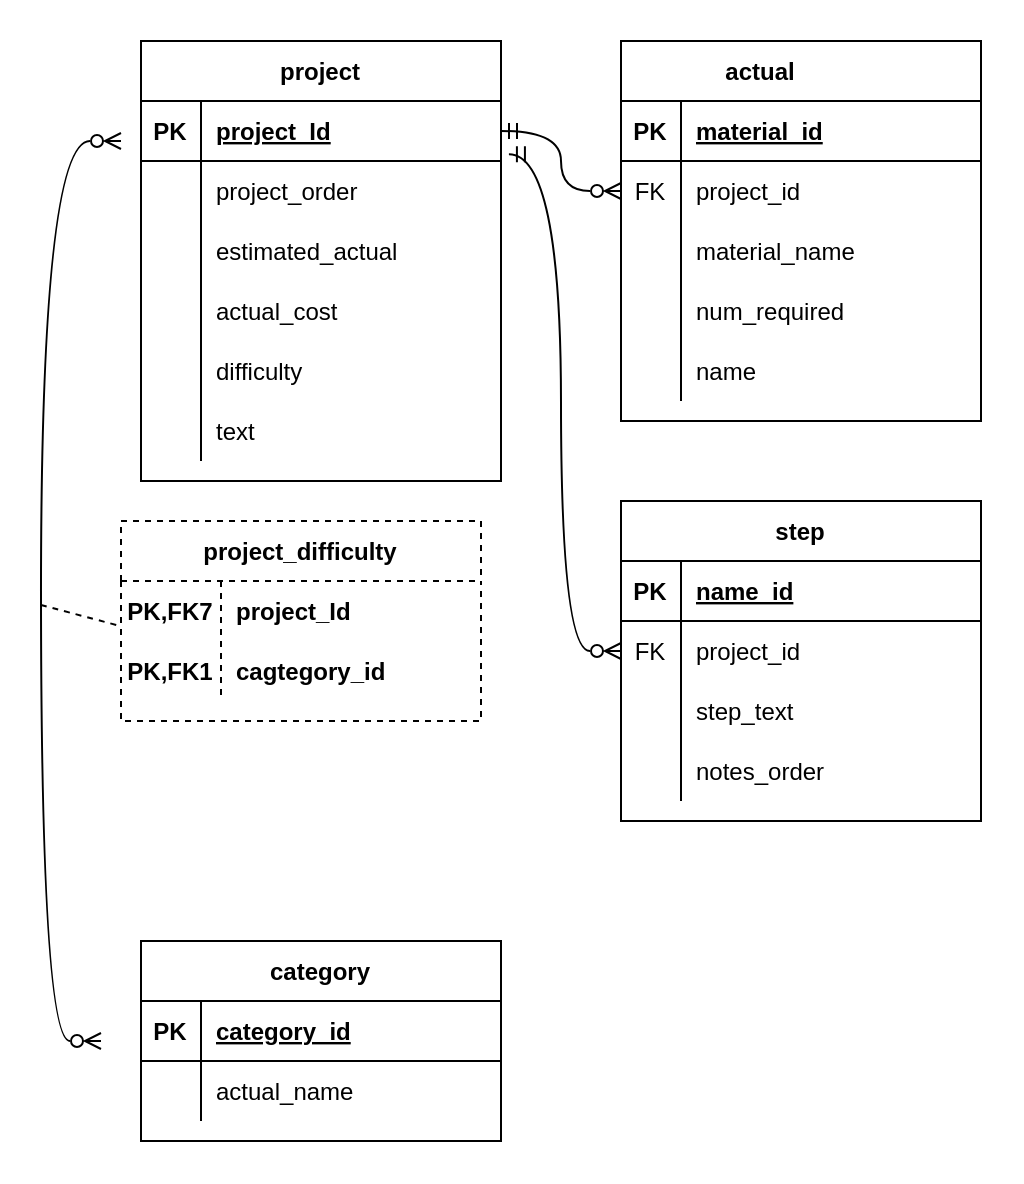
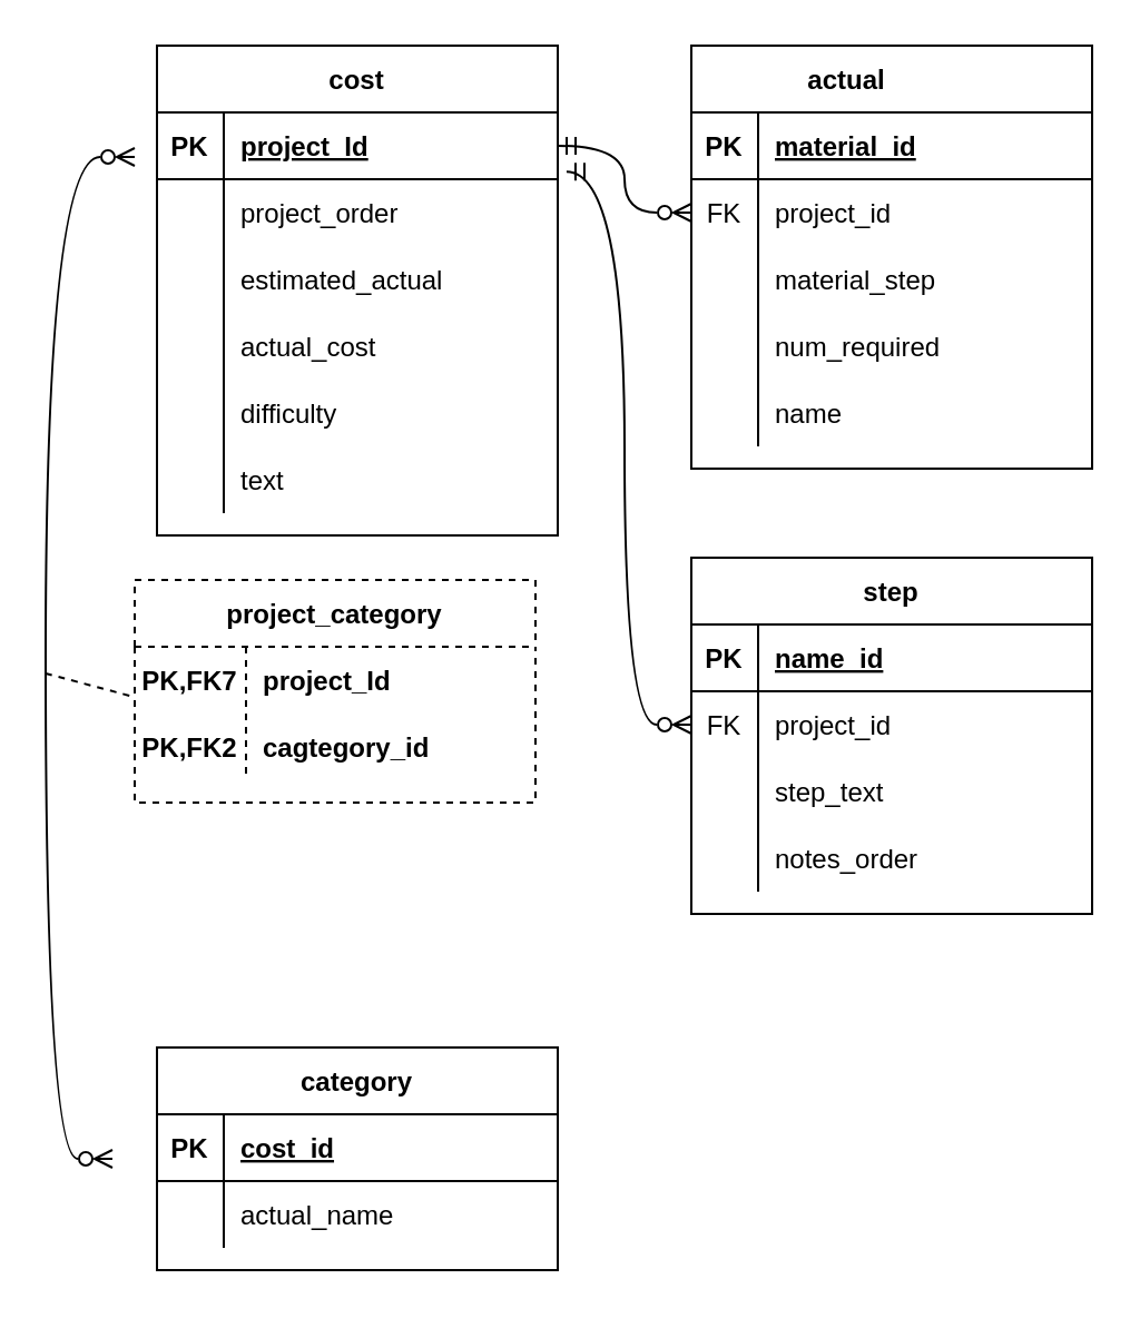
  <mxCell id="0" />
  <mxCell id="1" parent="0" />
- <mxCell id="2" value="project" style="shape=table;startSize=30;container=1;collapsible=1;childLayout=tableLayout;fixedRows=1;rowLines=0;fontStyle=1;align=center;resizeLast=1;" parent="1" vertex="1"><mxGeometry x="70" y="20" width="180" height="220" as="geometry" /></mxCell>
+ <mxCell id="2" value="cost" style="shape=table;startSize=30;container=1;collapsible=1;childLayout=tableLayout;fixedRows=1;rowLines=0;fontStyle=1;align=center;resizeLast=1;" parent="1" vertex="1"><mxGeometry x="70" y="20" width="180" height="220" as="geometry" /></mxCell>
  <mxCell id="3" value="" style="shape=tableRow;horizontal=0;startSize=0;swimlaneHead=0;swimlaneBody=0;fillColor=none;collapsible=0;dropTarget=0;points=[[0,0.5],[1,0.5]];portConstraint=eastwest;top=0;left=0;right=0;bottom=1;" parent="2" vertex="1"><mxGeometry y="30" width="180" height="30" as="geometry" /></mxCell>
  <mxCell id="4" value="PK" style="shape=partialRectangle;connectable=0;fillColor=none;top=0;left=0;bottom=0;right=0;fontStyle=1;overflow=hidden;" parent="3" vertex="1"><mxGeometry width="30" height="30" as="geometry"><mxRectangle width="30" height="30" as="alternateBounds" /></mxGeometry></mxCell>
  <mxCell id="5" value="project_Id" style="shape=partialRectangle;connectable=0;fillColor=none;top=0;left=0;bottom=0;right=0;align=left;spacingLeft=6;fontStyle=5;overflow=hidden;" parent="3" vertex="1"><mxGeometry x="30" width="150" height="30" as="geometry"><mxRectangle width="150" height="30" as="alternateBounds" /></mxGeometry></mxCell>
  <mxCell id="6" style="shape=tableRow;horizontal=0;startSize=0;swimlaneHead=0;swimlaneBody=0;fillColor=none;collapsible=0;dropTarget=0;points=[[0,0.5],[1,0.5]];portConstraint=eastwest;top=0;left=0;right=0;bottom=1;strokeColor=none;" parent="2" vertex="1"><mxGeometry y="60" width="180" height="30" as="geometry" /></mxCell>
  <mxCell id="7" style="shape=partialRectangle;connectable=0;fillColor=none;top=0;left=0;bottom=0;right=0;fontStyle=1;overflow=hidden;" parent="6" vertex="1"><mxGeometry width="30" height="30" as="geometry"><mxRectangle width="30" height="30" as="alternateBounds" /></mxGeometry></mxCell>
  <mxCell id="8" value="project_order" style="shape=partialRectangle;connectable=0;fillColor=none;top=0;left=0;bottom=0;right=0;align=left;spacingLeft=6;fontStyle=0;overflow=hidden;" parent="6" vertex="1"><mxGeometry x="30" width="150" height="30" as="geometry"><mxRectangle width="150" height="30" as="alternateBounds" /></mxGeometry></mxCell>
  <mxCell id="9" value="" style="shape=tableRow;horizontal=0;startSize=0;swimlaneHead=0;swimlaneBody=0;fillColor=none;collapsible=0;dropTarget=0;points=[[0,0.5],[1,0.5]];portConstraint=eastwest;top=0;left=0;right=0;bottom=0;" parent="2" vertex="1"><mxGeometry y="90" width="180" height="30" as="geometry" /></mxCell>
  <mxCell id="10" value="" style="shape=partialRectangle;connectable=0;fillColor=none;top=0;left=0;bottom=0;right=0;editable=1;overflow=hidden;" parent="9" vertex="1"><mxGeometry width="30" height="30" as="geometry"><mxRectangle width="30" height="30" as="alternateBounds" /></mxGeometry></mxCell>
  <mxCell id="11" value="estimated_actual" style="shape=partialRectangle;connectable=0;fillColor=none;top=0;left=0;bottom=0;right=0;align=left;spacingLeft=6;overflow=hidden;" parent="9" vertex="1"><mxGeometry x="30" width="150" height="30" as="geometry"><mxRectangle width="150" height="30" as="alternateBounds" /></mxGeometry></mxCell>
  <mxCell id="12" value="" style="shape=tableRow;horizontal=0;startSize=0;swimlaneHead=0;swimlaneBody=0;fillColor=none;collapsible=0;dropTarget=0;points=[[0,0.5],[1,0.5]];portConstraint=eastwest;top=0;left=0;right=0;bottom=0;" parent="2" vertex="1"><mxGeometry y="120" width="180" height="30" as="geometry" /></mxCell>
  <mxCell id="13" value="" style="shape=partialRectangle;connectable=0;fillColor=none;top=0;left=0;bottom=0;right=0;editable=1;overflow=hidden;" parent="12" vertex="1"><mxGeometry width="30" height="30" as="geometry"><mxRectangle width="30" height="30" as="alternateBounds" /></mxGeometry></mxCell>
  <mxCell id="14" value="actual_cost" style="shape=partialRectangle;connectable=0;fillColor=none;top=0;left=0;bottom=0;right=0;align=left;spacingLeft=6;overflow=hidden;" parent="12" vertex="1"><mxGeometry x="30" width="150" height="30" as="geometry"><mxRectangle width="150" height="30" as="alternateBounds" /></mxGeometry></mxCell>
  <mxCell id="15" value="" style="shape=tableRow;horizontal=0;startSize=0;swimlaneHead=0;swimlaneBody=0;fillColor=none;collapsible=0;dropTarget=0;points=[[0,0.5],[1,0.5]];portConstraint=eastwest;top=0;left=0;right=0;bottom=0;" parent="2" vertex="1"><mxGeometry y="150" width="180" height="30" as="geometry" /></mxCell>
  <mxCell id="16" value="" style="shape=partialRectangle;connectable=0;fillColor=none;top=0;left=0;bottom=0;right=0;editable=1;overflow=hidden;" parent="15" vertex="1"><mxGeometry width="30" height="30" as="geometry"><mxRectangle width="30" height="30" as="alternateBounds" /></mxGeometry></mxCell>
  <mxCell id="17" value="difficulty" style="shape=partialRectangle;connectable=0;fillColor=none;top=0;left=0;bottom=0;right=0;align=left;spacingLeft=6;overflow=hidden;" parent="15" vertex="1"><mxGeometry x="30" width="150" height="30" as="geometry"><mxRectangle width="150" height="30" as="alternateBounds" /></mxGeometry></mxCell>
  <mxCell id="18" style="shape=tableRow;horizontal=0;startSize=0;swimlaneHead=0;swimlaneBody=0;fillColor=none;collapsible=0;dropTarget=0;points=[[0,0.5],[1,0.5]];portConstraint=eastwest;top=0;left=0;right=0;bottom=0;" parent="2" vertex="1"><mxGeometry y="180" width="180" height="30" as="geometry" /></mxCell>
  <mxCell id="19" style="shape=partialRectangle;connectable=0;fillColor=none;top=0;left=0;bottom=0;right=0;editable=1;overflow=hidden;" parent="18" vertex="1"><mxGeometry width="30" height="30" as="geometry"><mxRectangle width="30" height="30" as="alternateBounds" /></mxGeometry></mxCell>
  <mxCell id="20" value="text" style="shape=partialRectangle;connectable=0;fillColor=none;top=0;left=0;bottom=0;right=0;align=left;spacingLeft=6;overflow=hidden;" parent="18" vertex="1"><mxGeometry x="30" width="150" height="30" as="geometry"><mxRectangle width="150" height="30" as="alternateBounds" /></mxGeometry></mxCell>
  <mxCell id="21" value="    actual                " style="shape=table;startSize=30;container=1;collapsible=1;childLayout=tableLayout;fixedRows=1;rowLines=0;fontStyle=1;align=center;resizeLast=1;" parent="1" vertex="1"><mxGeometry x="310" y="20" width="180" height="190" as="geometry" /></mxCell>
  <mxCell id="22" value="" style="shape=tableRow;horizontal=0;startSize=0;swimlaneHead=0;swimlaneBody=0;fillColor=none;collapsible=0;dropTarget=0;points=[[0,0.5],[1,0.5]];portConstraint=eastwest;top=0;left=0;right=0;bottom=1;" parent="21" vertex="1"><mxGeometry y="30" width="180" height="30" as="geometry" /></mxCell>
  <mxCell id="23" value="PK" style="shape=partialRectangle;connectable=0;fillColor=none;top=0;left=0;bottom=0;right=0;fontStyle=1;overflow=hidden;" parent="22" vertex="1"><mxGeometry width="30" height="30" as="geometry"><mxRectangle width="30" height="30" as="alternateBounds" /></mxGeometry></mxCell>
  <mxCell id="24" value="material_id" style="shape=partialRectangle;connectable=0;fillColor=none;top=0;left=0;bottom=0;right=0;align=left;spacingLeft=6;fontStyle=5;overflow=hidden;" parent="22" vertex="1"><mxGeometry x="30" width="150" height="30" as="geometry"><mxRectangle width="150" height="30" as="alternateBounds" /></mxGeometry></mxCell>
  <mxCell id="25" value="" style="shape=tableRow;horizontal=0;startSize=0;swimlaneHead=0;swimlaneBody=0;fillColor=none;collapsible=0;dropTarget=0;points=[[0,0.5],[1,0.5]];portConstraint=eastwest;top=0;left=0;right=0;bottom=0;" parent="21" vertex="1"><mxGeometry y="60" width="180" height="30" as="geometry" /></mxCell>
  <mxCell id="26" value="FK" style="shape=partialRectangle;connectable=0;fillColor=none;top=0;left=0;bottom=0;right=0;editable=1;overflow=hidden;" parent="25" vertex="1"><mxGeometry width="30" height="30" as="geometry"><mxRectangle width="30" height="30" as="alternateBounds" /></mxGeometry></mxCell>
  <mxCell id="27" value="project_id" style="shape=partialRectangle;connectable=0;fillColor=none;top=0;left=0;bottom=0;right=0;align=left;spacingLeft=6;overflow=hidden;" parent="25" vertex="1"><mxGeometry x="30" width="150" height="30" as="geometry"><mxRectangle width="150" height="30" as="alternateBounds" /></mxGeometry></mxCell>
  <mxCell id="28" value="" style="shape=tableRow;horizontal=0;startSize=0;swimlaneHead=0;swimlaneBody=0;fillColor=none;collapsible=0;dropTarget=0;points=[[0,0.5],[1,0.5]];portConstraint=eastwest;top=0;left=0;right=0;bottom=0;" parent="21" vertex="1"><mxGeometry y="90" width="180" height="30" as="geometry" /></mxCell>
  <mxCell id="29" value="" style="shape=partialRectangle;connectable=0;fillColor=none;top=0;left=0;bottom=0;right=0;editable=1;overflow=hidden;" parent="28" vertex="1"><mxGeometry width="30" height="30" as="geometry"><mxRectangle width="30" height="30" as="alternateBounds" /></mxGeometry></mxCell>
- <mxCell id="30" value="material_name" style="shape=partialRectangle;connectable=0;fillColor=none;top=0;left=0;bottom=0;right=0;align=left;spacingLeft=6;overflow=hidden;" parent="28" vertex="1"><mxGeometry x="30" width="150" height="30" as="geometry"><mxRectangle width="150" height="30" as="alternateBounds" /></mxGeometry></mxCell>
+ <mxCell id="30" value="material_step" style="shape=partialRectangle;connectable=0;fillColor=none;top=0;left=0;bottom=0;right=0;align=left;spacingLeft=6;overflow=hidden;" parent="28" vertex="1"><mxGeometry x="30" width="150" height="30" as="geometry"><mxRectangle width="150" height="30" as="alternateBounds" /></mxGeometry></mxCell>
  <mxCell id="31" value="" style="shape=tableRow;horizontal=0;startSize=0;swimlaneHead=0;swimlaneBody=0;fillColor=none;collapsible=0;dropTarget=0;points=[[0,0.5],[1,0.5]];portConstraint=eastwest;top=0;left=0;right=0;bottom=0;" parent="21" vertex="1"><mxGeometry y="120" width="180" height="30" as="geometry" /></mxCell>
  <mxCell id="32" value="" style="shape=partialRectangle;connectable=0;fillColor=none;top=0;left=0;bottom=0;right=0;editable=1;overflow=hidden;" parent="31" vertex="1"><mxGeometry width="30" height="30" as="geometry"><mxRectangle width="30" height="30" as="alternateBounds" /></mxGeometry></mxCell>
  <mxCell id="33" value="num_required" style="shape=partialRectangle;connectable=0;fillColor=none;top=0;left=0;bottom=0;right=0;align=left;spacingLeft=6;overflow=hidden;" parent="31" vertex="1"><mxGeometry x="30" width="150" height="30" as="geometry"><mxRectangle width="150" height="30" as="alternateBounds" /></mxGeometry></mxCell>
  <mxCell id="34" style="shape=tableRow;horizontal=0;startSize=0;swimlaneHead=0;swimlaneBody=0;fillColor=none;collapsible=0;dropTarget=0;points=[[0,0.5],[1,0.5]];portConstraint=eastwest;top=0;left=0;right=0;bottom=0;" parent="21" vertex="1"><mxGeometry y="150" width="180" height="30" as="geometry" /></mxCell>
  <mxCell id="35" style="shape=partialRectangle;connectable=0;fillColor=none;top=0;left=0;bottom=0;right=0;editable=1;overflow=hidden;" parent="34" vertex="1"><mxGeometry width="30" height="30" as="geometry"><mxRectangle width="30" height="30" as="alternateBounds" /></mxGeometry></mxCell>
  <mxCell id="36" value="name" style="shape=partialRectangle;connectable=0;fillColor=none;top=0;left=0;bottom=0;right=0;align=left;spacingLeft=6;overflow=hidden;" parent="34" vertex="1"><mxGeometry x="30" width="150" height="30" as="geometry"><mxRectangle width="150" height="30" as="alternateBounds" /></mxGeometry></mxCell>
  <mxCell id="37" value="" style="endArrow=ERzeroToMany;html=1;rounded=0;entryX=0;entryY=0.5;entryDx=0;entryDy=0;exitX=1;exitY=0.5;exitDx=0;exitDy=0;endFill=0;startArrow=ERmandOne;startFill=0;edgeStyle=orthogonalEdgeStyle;curved=1;" parent="1" source="3" target="25" edge="1"><mxGeometry width="50" height="50" relative="1" as="geometry"><mxPoint x="180" y="250" as="sourcePoint" /><mxPoint x="230" y="200" as="targetPoint" /></mxGeometry></mxCell>
  <mxCell id="38" value="step" style="shape=table;startSize=30;container=1;collapsible=1;childLayout=tableLayout;fixedRows=1;rowLines=0;fontStyle=1;align=center;resizeLast=1;" parent="1" vertex="1"><mxGeometry x="310" y="250" width="180" height="160" as="geometry" /></mxCell>
  <mxCell id="39" value="" style="shape=tableRow;horizontal=0;startSize=0;swimlaneHead=0;swimlaneBody=0;fillColor=none;collapsible=0;dropTarget=0;points=[[0,0.5],[1,0.5]];portConstraint=eastwest;top=0;left=0;right=0;bottom=1;" parent="38" vertex="1"><mxGeometry y="30" width="180" height="30" as="geometry" /></mxCell>
  <mxCell id="40" value="PK" style="shape=partialRectangle;connectable=0;fillColor=none;top=0;left=0;bottom=0;right=0;fontStyle=1;overflow=hidden;" parent="39" vertex="1"><mxGeometry width="30" height="30" as="geometry"><mxRectangle width="30" height="30" as="alternateBounds" /></mxGeometry></mxCell>
  <mxCell id="41" value="name_id" style="shape=partialRectangle;connectable=0;fillColor=none;top=0;left=0;bottom=0;right=0;align=left;spacingLeft=6;fontStyle=5;overflow=hidden;" parent="39" vertex="1"><mxGeometry x="30" width="150" height="30" as="geometry"><mxRectangle width="150" height="30" as="alternateBounds" /></mxGeometry></mxCell>
  <mxCell id="42" value="" style="shape=tableRow;horizontal=0;startSize=0;swimlaneHead=0;swimlaneBody=0;fillColor=none;collapsible=0;dropTarget=0;points=[[0,0.5],[1,0.5]];portConstraint=eastwest;top=0;left=0;right=0;bottom=0;" parent="38" vertex="1"><mxGeometry y="60" width="180" height="30" as="geometry" /></mxCell>
  <mxCell id="43" value="FK" style="shape=partialRectangle;connectable=0;fillColor=none;top=0;left=0;bottom=0;right=0;editable=1;overflow=hidden;" parent="42" vertex="1"><mxGeometry width="30" height="30" as="geometry"><mxRectangle width="30" height="30" as="alternateBounds" /></mxGeometry></mxCell>
  <mxCell id="44" value="project_id" style="shape=partialRectangle;connectable=0;fillColor=none;top=0;left=0;bottom=0;right=0;align=left;spacingLeft=6;overflow=hidden;" parent="42" vertex="1"><mxGeometry x="30" width="150" height="30" as="geometry"><mxRectangle width="150" height="30" as="alternateBounds" /></mxGeometry></mxCell>
  <mxCell id="45" value="" style="shape=tableRow;horizontal=0;startSize=0;swimlaneHead=0;swimlaneBody=0;fillColor=none;collapsible=0;dropTarget=0;points=[[0,0.5],[1,0.5]];portConstraint=eastwest;top=0;left=0;right=0;bottom=0;" parent="38" vertex="1"><mxGeometry y="90" width="180" height="30" as="geometry" /></mxCell>
  <mxCell id="46" value="" style="shape=partialRectangle;connectable=0;fillColor=none;top=0;left=0;bottom=0;right=0;editable=1;overflow=hidden;" parent="45" vertex="1"><mxGeometry width="30" height="30" as="geometry"><mxRectangle width="30" height="30" as="alternateBounds" /></mxGeometry></mxCell>
  <mxCell id="47" value="step_text" style="shape=partialRectangle;connectable=0;fillColor=none;top=0;left=0;bottom=0;right=0;align=left;spacingLeft=6;overflow=hidden;" parent="45" vertex="1"><mxGeometry x="30" width="150" height="30" as="geometry"><mxRectangle width="150" height="30" as="alternateBounds" /></mxGeometry></mxCell>
  <mxCell id="48" value="" style="shape=tableRow;horizontal=0;startSize=0;swimlaneHead=0;swimlaneBody=0;fillColor=none;collapsible=0;dropTarget=0;points=[[0,0.5],[1,0.5]];portConstraint=eastwest;top=0;left=0;right=0;bottom=0;" parent="38" vertex="1"><mxGeometry y="120" width="180" height="30" as="geometry" /></mxCell>
  <mxCell id="49" value="" style="shape=partialRectangle;connectable=0;fillColor=none;top=0;left=0;bottom=0;right=0;editable=1;overflow=hidden;" parent="48" vertex="1"><mxGeometry width="30" height="30" as="geometry"><mxRectangle width="30" height="30" as="alternateBounds" /></mxGeometry></mxCell>
  <mxCell id="50" value="notes_order" style="shape=partialRectangle;connectable=0;fillColor=none;top=0;left=0;bottom=0;right=0;align=left;spacingLeft=6;overflow=hidden;" parent="48" vertex="1"><mxGeometry x="30" width="150" height="30" as="geometry"><mxRectangle width="150" height="30" as="alternateBounds" /></mxGeometry></mxCell>
  <mxCell id="51" value="" style="endArrow=ERzeroToMany;html=1;rounded=0;exitX=1.022;exitY=-0.113;exitDx=0;exitDy=0;exitPerimeter=0;entryX=0;entryY=0.5;entryDx=0;entryDy=0;endFill=0;startArrow=ERmandOne;startFill=0;edgeStyle=orthogonalEdgeStyle;curved=1;" parent="1" source="6" target="42" edge="1"><mxGeometry width="50" height="50" relative="1" as="geometry"><mxPoint x="440" y="260" as="sourcePoint" /><mxPoint x="490" y="210" as="targetPoint" /></mxGeometry></mxCell>
  <mxCell id="52" value="category" style="shape=table;startSize=30;container=1;collapsible=1;childLayout=tableLayout;fixedRows=1;rowLines=0;fontStyle=1;align=center;resizeLast=1;" parent="1" vertex="1"><mxGeometry x="70" y="470" width="180" height="100" as="geometry" /></mxCell>
  <mxCell id="53" value="" style="shape=tableRow;horizontal=0;startSize=0;swimlaneHead=0;swimlaneBody=0;fillColor=none;collapsible=0;dropTarget=0;points=[[0,0.5],[1,0.5]];portConstraint=eastwest;top=0;left=0;right=0;bottom=1;" parent="52" vertex="1"><mxGeometry y="30" width="180" height="30" as="geometry" /></mxCell>
  <mxCell id="54" value="PK" style="shape=partialRectangle;connectable=0;fillColor=none;top=0;left=0;bottom=0;right=0;fontStyle=1;overflow=hidden;" parent="53" vertex="1"><mxGeometry width="30" height="30" as="geometry"><mxRectangle width="30" height="30" as="alternateBounds" /></mxGeometry></mxCell>
- <mxCell id="55" value="category_id" style="shape=partialRectangle;connectable=0;fillColor=none;top=0;left=0;bottom=0;right=0;align=left;spacingLeft=6;fontStyle=5;overflow=hidden;" parent="53" vertex="1"><mxGeometry x="30" width="150" height="30" as="geometry"><mxRectangle width="150" height="30" as="alternateBounds" /></mxGeometry></mxCell>
+ <mxCell id="55" value="cost_id" style="shape=partialRectangle;connectable=0;fillColor=none;top=0;left=0;bottom=0;right=0;align=left;spacingLeft=6;fontStyle=5;overflow=hidden;" parent="53" vertex="1"><mxGeometry x="30" width="150" height="30" as="geometry"><mxRectangle width="150" height="30" as="alternateBounds" /></mxGeometry></mxCell>
  <mxCell id="56" value="" style="shape=tableRow;horizontal=0;startSize=0;swimlaneHead=0;swimlaneBody=0;fillColor=none;collapsible=0;dropTarget=0;points=[[0,0.5],[1,0.5]];portConstraint=eastwest;top=0;left=0;right=0;bottom=0;" parent="52" vertex="1"><mxGeometry y="60" width="180" height="30" as="geometry" /></mxCell>
  <mxCell id="57" value="" style="shape=partialRectangle;connectable=0;fillColor=none;top=0;left=0;bottom=0;right=0;editable=1;overflow=hidden;" parent="56" vertex="1"><mxGeometry width="30" height="30" as="geometry"><mxRectangle width="30" height="30" as="alternateBounds" /></mxGeometry></mxCell>
  <mxCell id="58" value="actual_name" style="shape=partialRectangle;connectable=0;fillColor=none;top=0;left=0;bottom=0;right=0;align=left;spacingLeft=6;overflow=hidden;" parent="56" vertex="1"><mxGeometry x="30" width="150" height="30" as="geometry"><mxRectangle width="150" height="30" as="alternateBounds" /></mxGeometry></mxCell>
- <mxCell id="59" value="project_difficulty" style="shape=table;startSize=30;container=1;collapsible=1;childLayout=tableLayout;fixedRows=1;rowLines=0;fontStyle=1;align=center;resizeLast=1;dashed=1;" parent="1" vertex="1"><mxGeometry x="60" y="260" width="180" height="100" as="geometry" /></mxCell>
+ <mxCell id="59" value="project_category" style="shape=table;startSize=30;container=1;collapsible=1;childLayout=tableLayout;fixedRows=1;rowLines=0;fontStyle=1;align=center;resizeLast=1;dashed=1;" parent="1" vertex="1"><mxGeometry x="60" y="260" width="180" height="100" as="geometry" /></mxCell>
  <mxCell id="60" value="" style="shape=tableRow;horizontal=0;startSize=0;swimlaneHead=0;swimlaneBody=0;fillColor=none;collapsible=0;dropTarget=0;points=[[0,0.5],[1,0.5]];portConstraint=eastwest;top=0;left=0;right=0;bottom=0;" parent="59" vertex="1"><mxGeometry y="30" width="180" height="30" as="geometry" /></mxCell>
  <mxCell id="61" value="PK,FK7" style="shape=partialRectangle;connectable=0;fillColor=none;top=0;left=0;bottom=0;right=0;fontStyle=1;overflow=hidden;" parent="60" vertex="1"><mxGeometry width="50" height="30" as="geometry"><mxRectangle width="50" height="30" as="alternateBounds" /></mxGeometry></mxCell>
  <mxCell id="62" value="project_Id" style="shape=partialRectangle;connectable=0;fillColor=none;top=0;left=0;bottom=0;right=0;align=left;spacingLeft=6;fontStyle=1;overflow=hidden;" parent="60" vertex="1"><mxGeometry x="50" width="130" height="30" as="geometry"><mxRectangle width="130" height="30" as="alternateBounds" /></mxGeometry></mxCell>
  <mxCell id="63" value="" style="shape=tableRow;horizontal=0;startSize=0;swimlaneHead=0;swimlaneBody=0;fillColor=none;collapsible=0;dropTarget=0;points=[[0,0.5],[1,0.5]];portConstraint=eastwest;top=0;left=0;right=0;bottom=0;" parent="59" vertex="1"><mxGeometry y="60" width="180" height="30" as="geometry" /></mxCell>
- <mxCell id="64" value="PK,FK1" style="shape=partialRectangle;connectable=0;fillColor=none;top=0;left=0;bottom=0;right=0;fontStyle=1;overflow=hidden;" parent="63" vertex="1"><mxGeometry width="50" height="30" as="geometry"><mxRectangle width="50" height="30" as="alternateBounds" /></mxGeometry></mxCell>
+ <mxCell id="64" value="PK,FK2" style="shape=partialRectangle;connectable=0;fillColor=none;top=0;left=0;bottom=0;right=0;fontStyle=1;overflow=hidden;" parent="63" vertex="1"><mxGeometry width="50" height="30" as="geometry"><mxRectangle width="50" height="30" as="alternateBounds" /></mxGeometry></mxCell>
  <mxCell id="65" value="cagtegory_id" style="shape=partialRectangle;connectable=0;fillColor=none;top=0;left=0;bottom=0;right=0;align=left;spacingLeft=6;fontStyle=1;overflow=hidden;" parent="63" vertex="1"><mxGeometry x="50" width="130" height="30" as="geometry"><mxRectangle width="130" height="30" as="alternateBounds" /></mxGeometry></mxCell>
  <mxCell id="66" value="" style="endArrow=ERzeroToMany;html=1;rounded=0;edgeStyle=orthogonalEdgeStyle;curved=1;endFill=0;startArrow=ERzeroToMany;startFill=0;" parent="1" edge="1"><mxGeometry width="50" height="50" relative="1" as="geometry"><mxPoint x="60" y="70" as="sourcePoint" /><mxPoint x="50" y="520" as="targetPoint" /><Array as="points"><mxPoint x="20" y="70" /><mxPoint x="20" y="520" /></Array></mxGeometry></mxCell>
  <mxCell id="67" value="" style="endArrow=none;html=1;rounded=0;curved=1;dashed=1;endFill=0;entryX=-0.004;entryY=0.747;entryDx=0;entryDy=0;entryPerimeter=0;" edge="1" parent="1" target="60"><mxGeometry width="50" height="50" relative="1" as="geometry"><mxPoint x="20" y="302" as="sourcePoint" /><mxPoint x="60" y="300" as="targetPoint" /></mxGeometry></mxCell>
